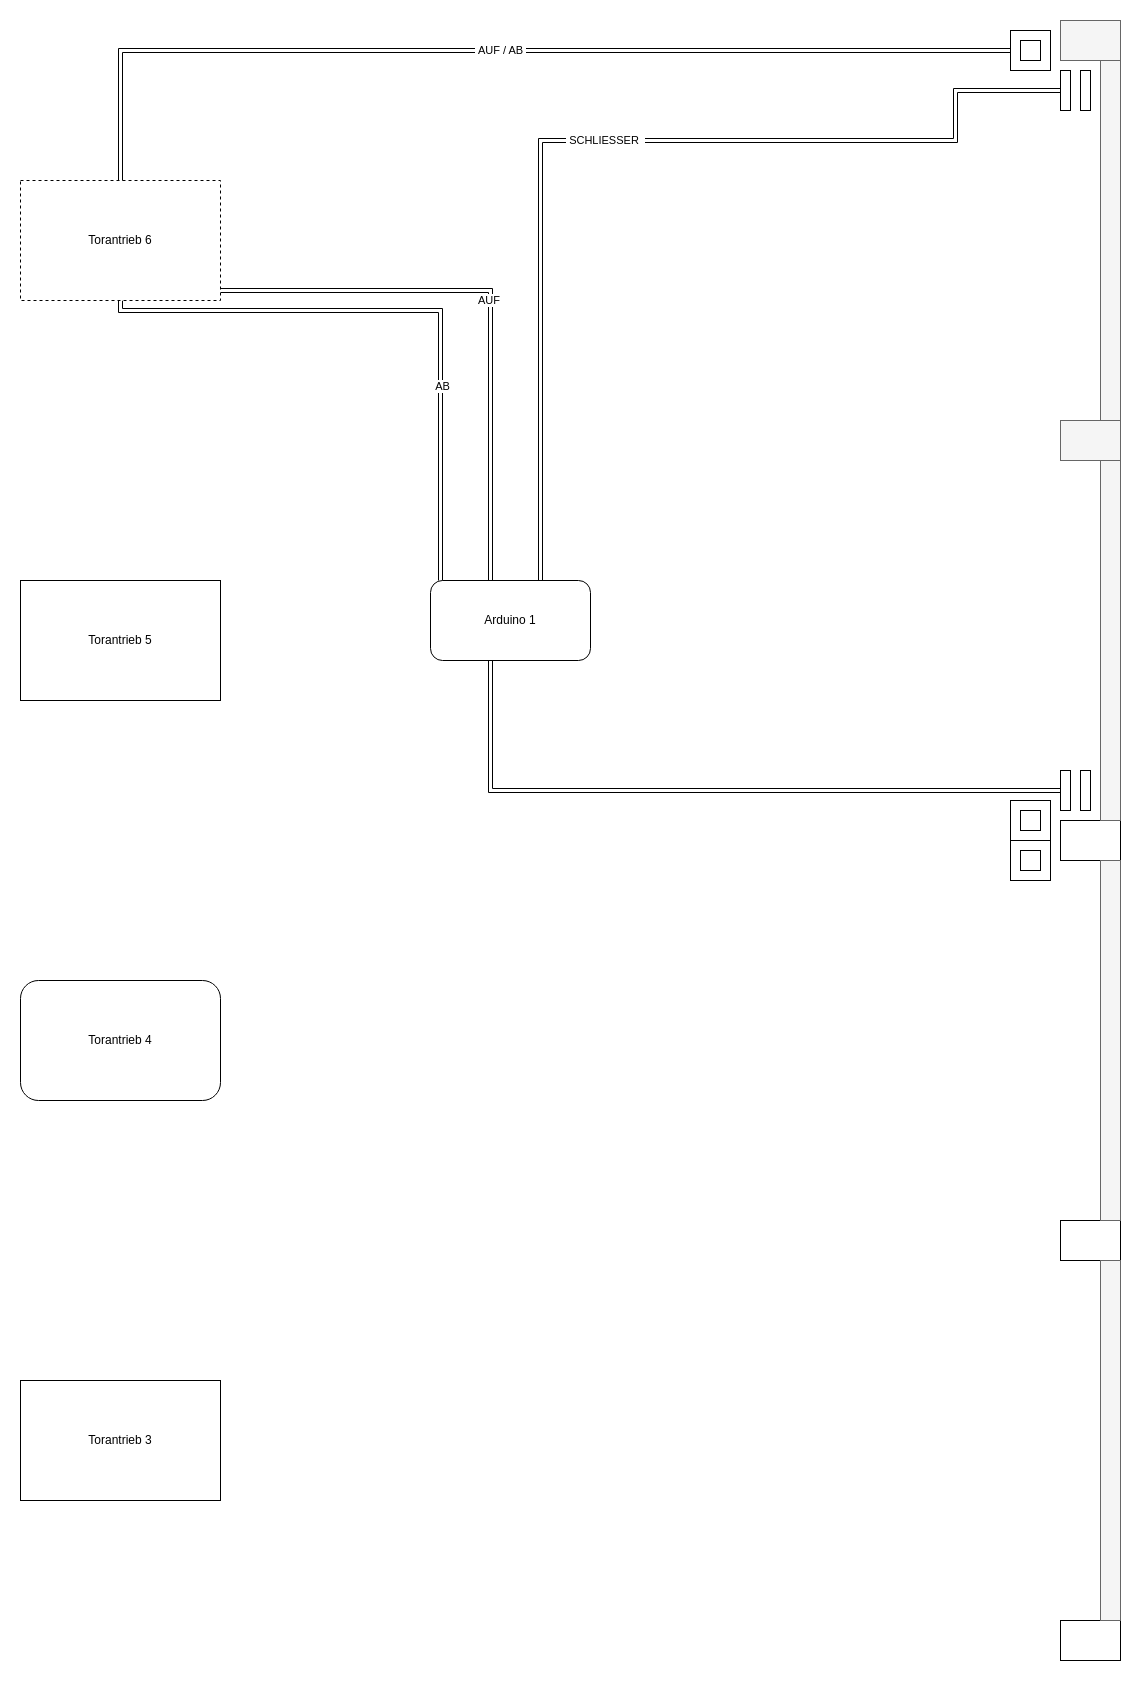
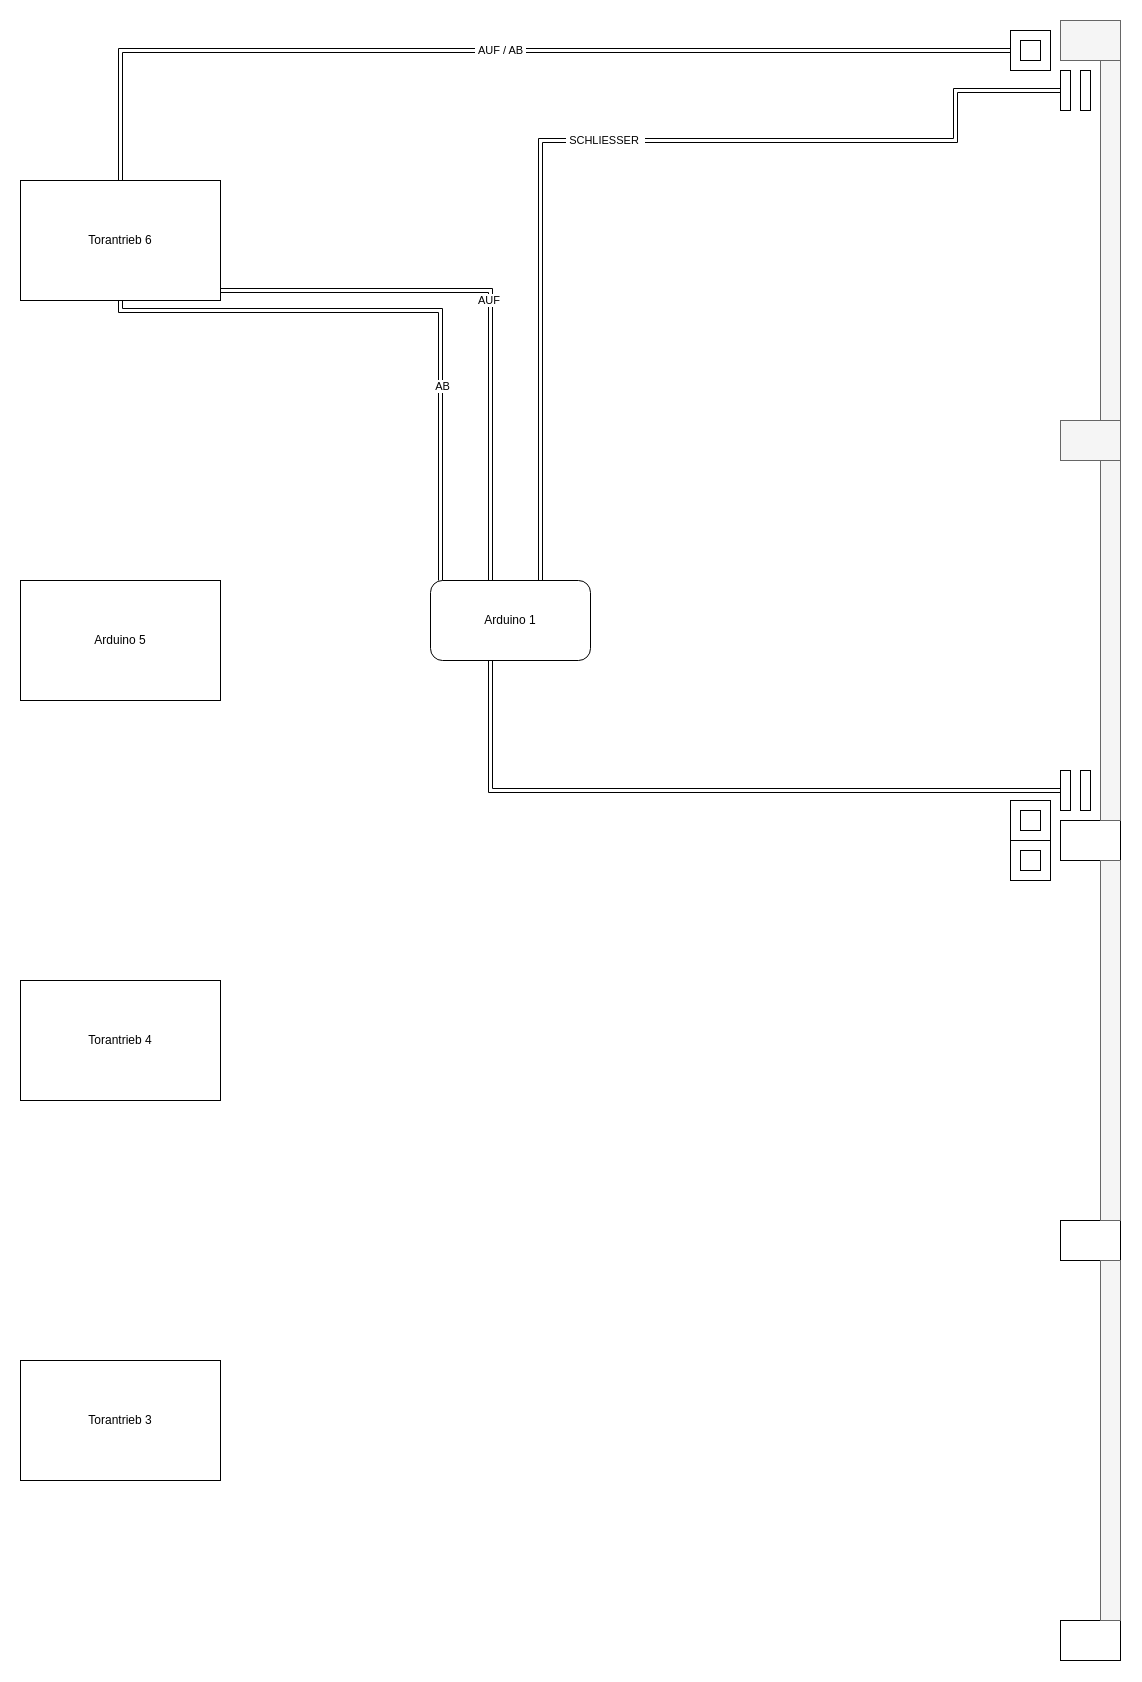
  <mxCell id="0" />
  <mxCell id="1" parent="0" />
  <mxCell id="2" value="Arduino 1" style="rounded=1;whiteSpace=wrap;html=1;" vertex="1" parent="1"><mxGeometry x="430" y="580" width="160" height="80" as="geometry" /></mxCell>
  <mxCell id="3" style="edgeStyle=orthogonalEdgeStyle;shape=link;rounded=0;orthogonalLoop=1;jettySize=auto;html=1;strokeColor=#000000;" edge="1" parent="1" source="6" target="2"><mxGeometry relative="1" as="geometry"><Array as="points"><mxPoint x="440" y="310" /></Array></mxGeometry></mxCell>
  <mxCell id="4" value="&amp;nbsp;AB&amp;nbsp;" style="edgeLabel;html=1;align=center;verticalAlign=middle;resizable=0;points=[];" vertex="1" connectable="0" parent="3"><mxGeometry x="0.35" y="1" relative="1" as="geometry"><mxPoint as="offset" /></mxGeometry></mxCell>
  <mxCell id="5" value="AUF&amp;nbsp;" style="edgeStyle=orthogonalEdgeStyle;shape=link;rounded=0;orthogonalLoop=1;jettySize=auto;html=1;strokeColor=#000000;" edge="1" parent="1" source="6" target="2"><mxGeometry relative="1" as="geometry"><Array as="points"><mxPoint x="490" y="290" /></Array></mxGeometry></mxCell>
- <mxCell id="6" value="Torantrieb 6" style="rounded=0;whiteSpace=wrap;html=1;dashed=1;" vertex="1" parent="1"><mxGeometry x="20" y="180" width="200" height="120" as="geometry" /></mxCell>
+ <mxCell id="6" value="Torantrieb 6" style="rounded=0;whiteSpace=wrap;html=1;" vertex="1" parent="1"><mxGeometry x="20" y="180" width="200" height="120" as="geometry" /></mxCell>
  <mxCell id="7" value="" style="group" vertex="1" connectable="0" parent="1"><mxGeometry x="1010" y="30" width="40" height="40" as="geometry" /></mxCell>
  <mxCell id="8" value="" style="whiteSpace=wrap;html=1;aspect=fixed;" vertex="1" parent="7"><mxGeometry width="40" height="40" as="geometry" /></mxCell>
  <mxCell id="9" value="" style="whiteSpace=wrap;html=1;aspect=fixed;connectable=0;allowArrows=0;" vertex="1" parent="7"><mxGeometry x="10" y="10" width="20" height="20" as="geometry" /></mxCell>
  <mxCell id="10" value="&amp;nbsp;AUF / AB&amp;nbsp;" style="edgeStyle=orthogonalEdgeStyle;rounded=0;orthogonalLoop=1;jettySize=auto;html=1;shape=link;exitX=0;exitY=0.5;exitDx=0;exitDy=0;" edge="1" parent="1" source="8" target="6"><mxGeometry relative="1" as="geometry"><mxPoint x="780" y="40" as="sourcePoint" /></mxGeometry></mxCell>
  <mxCell id="11" value="&amp;nbsp;SCHLIESSER &amp;nbsp;" style="edgeStyle=orthogonalEdgeStyle;shape=link;rounded=0;orthogonalLoop=1;jettySize=auto;html=1;strokeColor=#000000;" edge="1" parent="1" source="16" target="2"><mxGeometry relative="1" as="geometry"><mxPoint x="960" y="200" as="sourcePoint" /><Array as="points"><mxPoint x="955" y="140" /><mxPoint x="540" y="140" /></Array></mxGeometry></mxCell>
- <mxCell id="12" value="Torantrieb 5" style="rounded=0;whiteSpace=wrap;html=1;" vertex="1" parent="1"><mxGeometry x="20" y="580" width="200" height="120" as="geometry" /></mxCell>
- <mxCell id="13" value="Torantrieb 4" style="whiteSpace=wrap;html=1;rounded=1;" vertex="1" parent="1"><mxGeometry x="20" y="980" width="200" height="120" as="geometry" /></mxCell>
- <mxCell id="14" value="Torantrieb 3" style="rounded=0;whiteSpace=wrap;html=1;" vertex="1" parent="1"><mxGeometry x="20" y="1380" width="200" height="120" as="geometry" /></mxCell>
+ <mxCell id="12" value="Arduino 5" style="rounded=0;whiteSpace=wrap;html=1;" vertex="1" parent="1"><mxGeometry x="20" y="580" width="200" height="120" as="geometry" /></mxCell>
+ <mxCell id="13" value="Torantrieb 4" style="rounded=0;whiteSpace=wrap;html=1;" vertex="1" parent="1"><mxGeometry x="20" y="980" width="200" height="120" as="geometry" /></mxCell>
+ <mxCell id="14" value="Torantrieb 3" style="rounded=0;whiteSpace=wrap;html=1;" vertex="1" parent="1"><mxGeometry x="20" y="1360" width="200" height="120" as="geometry" /></mxCell>
  <mxCell id="15" value="" style="group" vertex="1" connectable="0" parent="1"><mxGeometry x="1060" y="70" width="30" height="40" as="geometry" /></mxCell>
  <mxCell id="16" value="" style="rounded=0;whiteSpace=wrap;html=1;strokeColor=none;" vertex="1" parent="15"><mxGeometry width="30" height="40" as="geometry" /></mxCell>
  <mxCell id="17" value="" style="rounded=0;whiteSpace=wrap;html=1;connectable=0;allowArrows=0;" vertex="1" parent="15"><mxGeometry width="10" height="40" as="geometry" /></mxCell>
  <mxCell id="18" value="" style="rounded=0;whiteSpace=wrap;html=1;allowArrows=0;connectable=0;" vertex="1" parent="15"><mxGeometry x="20" width="10" height="40" as="geometry" /></mxCell>
  <mxCell id="19" value="" style="group" vertex="1" connectable="0" parent="1"><mxGeometry x="1060" y="770" width="30" height="40" as="geometry" /></mxCell>
  <mxCell id="20" value="" style="rounded=0;whiteSpace=wrap;html=1;strokeColor=none;" vertex="1" parent="19"><mxGeometry width="30" height="40" as="geometry" /></mxCell>
  <mxCell id="21" value="" style="rounded=0;whiteSpace=wrap;html=1;connectable=0;allowArrows=0;" vertex="1" parent="19"><mxGeometry width="10" height="40" as="geometry" /></mxCell>
  <mxCell id="22" value="" style="rounded=0;whiteSpace=wrap;html=1;allowArrows=0;connectable=0;" vertex="1" parent="19"><mxGeometry x="20" width="10" height="40" as="geometry" /></mxCell>
  <mxCell id="23" style="edgeStyle=orthogonalEdgeStyle;shape=link;rounded=0;orthogonalLoop=1;jettySize=auto;html=1;strokeColor=#000000;" edge="1" parent="1" source="20" target="2"><mxGeometry relative="1" as="geometry"><Array as="points"><mxPoint x="490" y="790" /></Array></mxGeometry></mxCell>
  <mxCell id="24" value="" style="rounded=0;whiteSpace=wrap;html=1;strokeColor=#666666;fillColor=#f5f5f5;fontColor=#333333;" vertex="1" parent="1"><mxGeometry x="1100" y="60" width="20" height="360" as="geometry" /></mxCell>
  <mxCell id="25" value="" style="rounded=0;whiteSpace=wrap;html=1;strokeColor=#666666;fillColor=#f5f5f5;fontColor=#333333;" vertex="1" parent="1"><mxGeometry x="1060" width="60" height="40" as="geometry" y="20" /></mxCell>
  <mxCell id="26" value="" style="rounded=0;whiteSpace=wrap;html=1;strokeColor=#666666;fillColor=#f5f5f5;fontColor=#333333;" vertex="1" parent="1"><mxGeometry x="1060" y="420" width="60" height="40" as="geometry" /></mxCell>
  <mxCell id="27" value="" style="rounded=0;whiteSpace=wrap;html=1;strokeColor=#000000;" vertex="1" parent="1"><mxGeometry x="1060" y="1220" width="60" height="40" as="geometry" /></mxCell>
  <mxCell id="28" value="" style="rounded=0;whiteSpace=wrap;html=1;strokeColor=#000000;" vertex="1" parent="1"><mxGeometry x="1060" y="820" width="60" height="40" as="geometry" /></mxCell>
  <mxCell id="29" value="" style="rounded=0;whiteSpace=wrap;html=1;strokeColor=#000000;" vertex="1" parent="1"><mxGeometry x="1060" y="1620" width="60" height="40" as="geometry" /></mxCell>
  <mxCell id="30" value="" style="rounded=0;whiteSpace=wrap;html=1;strokeColor=#666666;fillColor=#f5f5f5;fontColor=#333333;" vertex="1" parent="1"><mxGeometry x="1100" y="460" width="20" height="360" as="geometry" /></mxCell>
  <mxCell id="31" value="" style="rounded=0;whiteSpace=wrap;html=1;strokeColor=#666666;fillColor=#f5f5f5;fontColor=#333333;" vertex="1" parent="1"><mxGeometry x="1100" y="860" width="20" height="360" as="geometry" /></mxCell>
  <mxCell id="32" value="" style="rounded=0;whiteSpace=wrap;html=1;strokeColor=#666666;fillColor=#f5f5f5;fontColor=#333333;" vertex="1" parent="1"><mxGeometry x="1100" y="1260" width="20" height="360" as="geometry" /></mxCell>
  <mxCell id="33" value="" style="group" vertex="1" connectable="0" parent="1"><mxGeometry x="1010" y="800" width="40" height="40" as="geometry" /></mxCell>
  <mxCell id="34" value="" style="whiteSpace=wrap;html=1;aspect=fixed;" vertex="1" parent="33"><mxGeometry width="40" height="40" as="geometry" /></mxCell>
  <mxCell id="35" value="" style="whiteSpace=wrap;html=1;aspect=fixed;connectable=0;allowArrows=0;" vertex="1" parent="33"><mxGeometry x="10" y="10" width="20" height="20" as="geometry" /></mxCell>
  <mxCell id="36" value="" style="group" vertex="1" connectable="0" parent="1"><mxGeometry x="1010" y="840" width="40" height="40" as="geometry" /></mxCell>
  <mxCell id="37" value="" style="whiteSpace=wrap;html=1;aspect=fixed;" vertex="1" parent="36"><mxGeometry width="40" height="40" as="geometry" /></mxCell>
  <mxCell id="38" value="" style="whiteSpace=wrap;html=1;aspect=fixed;connectable=0;allowArrows=0;" vertex="1" parent="36"><mxGeometry x="10" y="10" width="20" height="20" as="geometry" /></mxCell>
